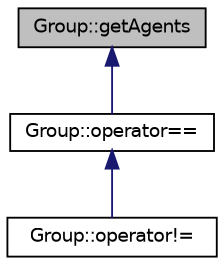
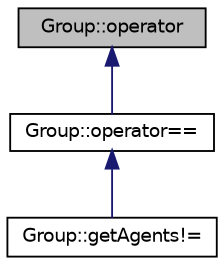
  digraph {
    rankdir=TB
    node [color=black fillcolor=white fontname=Helvetica fontsize=10 shape=record style=filled]
    edge [color=midnightblue dir=back fontname=Helvetica fontsize=10 labelfontname=Helvetica labelfontsize=10 style=solid]
-   n1 [fillcolor=grey75 fontcolor=black height=0.2 label="Group::getAgents" width=0.4]
+   n1 [fillcolor=grey75 fontcolor=black height=0.2 label="Group::operator" width=0.4]
    n2 [height=0.2 label="Group::operator==" width=0.4]
-   n3 [height=0.2 label="Group::operator!=" width=0.4]
+   n3 [height=0.2 label="Group::getAgents!=" width=0.4]
    n1 -> n2
    n2 -> n3
  }
